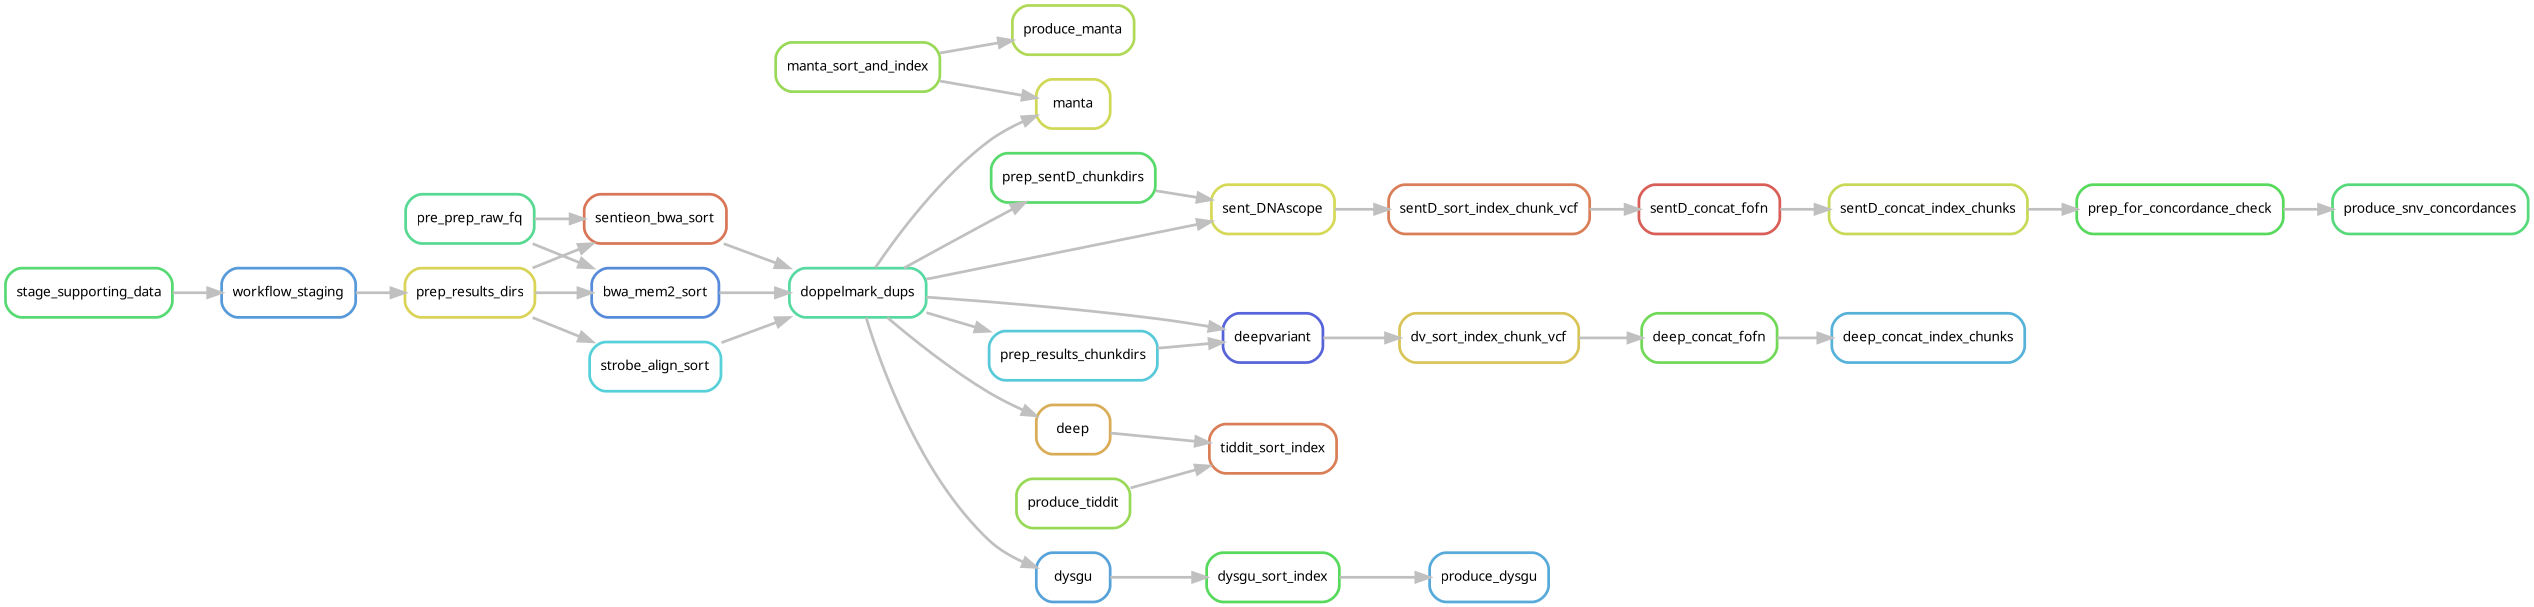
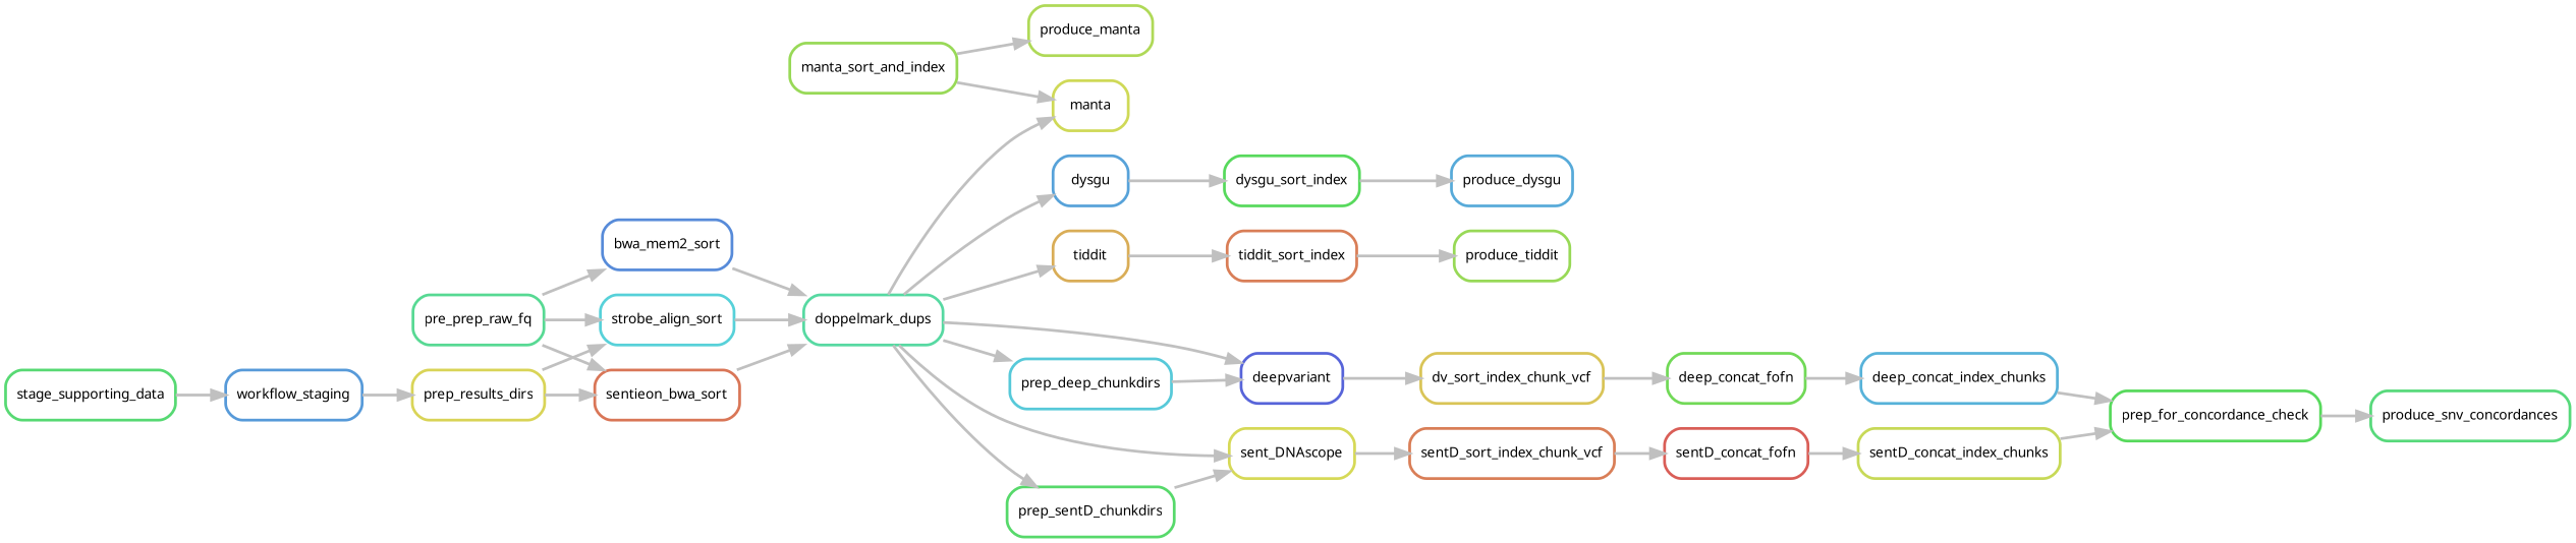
  digraph {
    bgcolor=white
    rankdir=LR
    node [color="0.34 0.6 0.85" fontname=sans fontsize=10 penwidth=2 shape=box style=rounded]
    edge [color=grey penwidth=2]
    n1 [color="0.56 0.6 0.85" label=produce_dysgu]
    n2 [label=dysgu_sort_index]
    n3 [color="0.57 0.6 0.85" label=dysgu]
    n4 [color="0.43 0.6 0.85" label=doppelmark_dups]
    n5 [color="0.18 0.6 0.85" label=manta]
-   n6 [color="0.11 0.6 0.85" label=deep]
+   n6 [color="0.11 0.6 0.85" label=tiddit]
    n7 [color="0.65 0.6 0.85" label=deepvariant]
-   n8 [color="0.52 0.6 0.85" label=prep_results_chunkdirs]
+   n8 [color="0.52 0.6 0.85" label=prep_deep_chunkdirs]
    n9 [color="0.17 0.6 0.85" label=sent_DNAscope]
    n10 [color="0.36 0.6 0.85" label=prep_sentD_chunkdirs]
    n11 [color="0.05 0.6 0.85" label=tiddit_sort_index]
    n12 [color="0.14 0.6 0.85" label=dv_sort_index_chunk_vcf]
    n13 [color="0.05 0.6 0.85" label=sentD_sort_index_chunk_vcf]
    n14 [color="0.60 0.6 0.85" label=bwa_mem2_sort]
    n15 [color="0.16 0.6 0.85" label=prep_results_dirs]
    n16 [color="0.04 0.6 0.85" label=sentieon_bwa_sort]
    n17 [color="0.51 0.6 0.85" label=strobe_align_sort]
    n18 [color="0.58 0.6 0.85" label=workflow_staging]
    n19 [color="0.37 0.6 0.85" label=stage_supporting_data]
    n20 [color="0.41 0.6 0.85" label=pre_prep_raw_fq]
    n21 [color="0.22 0.6 0.85" label=produce_manta]
    n22 [color="0.25 0.6 0.85" label=manta_sort_and_index]
    n23 [color="0.25 0.6 0.85" label=produce_tiddit]
    n24 [color="0.38 0.6 0.85" label=produce_snv_concordances]
    n25 [label=prep_for_concordance_check]
    n26 [color="0.55 0.6 0.85" label=deep_concat_index_chunks]
    n27 [color="0.30 0.6 0.85" label=deep_concat_fofn]
    n28 [color="0.19 0.6 0.85" label=sentD_concat_index_chunks]
    n29 [color="0.01 0.6 0.85" label=sentD_concat_fofn]
    n2 -> n1
    n3 -> n2
    n4 -> n3
    n4 -> n5
    n4 -> n6
    n4 -> n7
    n4 -> n8
    n4 -> n9
    n4 -> n10
    n6 -> n11
    n7 -> n12
    n8 -> n7
    n9 -> n13
    n10 -> n9
-   n23 -> n11
+   n11 -> n23
    n12 -> n27
    n13 -> n29
    n14 -> n4
-   n15 -> n14
    n15 -> n16
    n15 -> n17
    n16 -> n4
    n17 -> n4
    n18 -> n15
    n19 -> n18
    n20 -> n14
    n20 -> n16
+   n20 -> n17
    n22 -> n5
    n22 -> n21
    n25 -> n24
+   n26 -> n25
    n27 -> n26
    n28 -> n25
    n29 -> n28
  }
